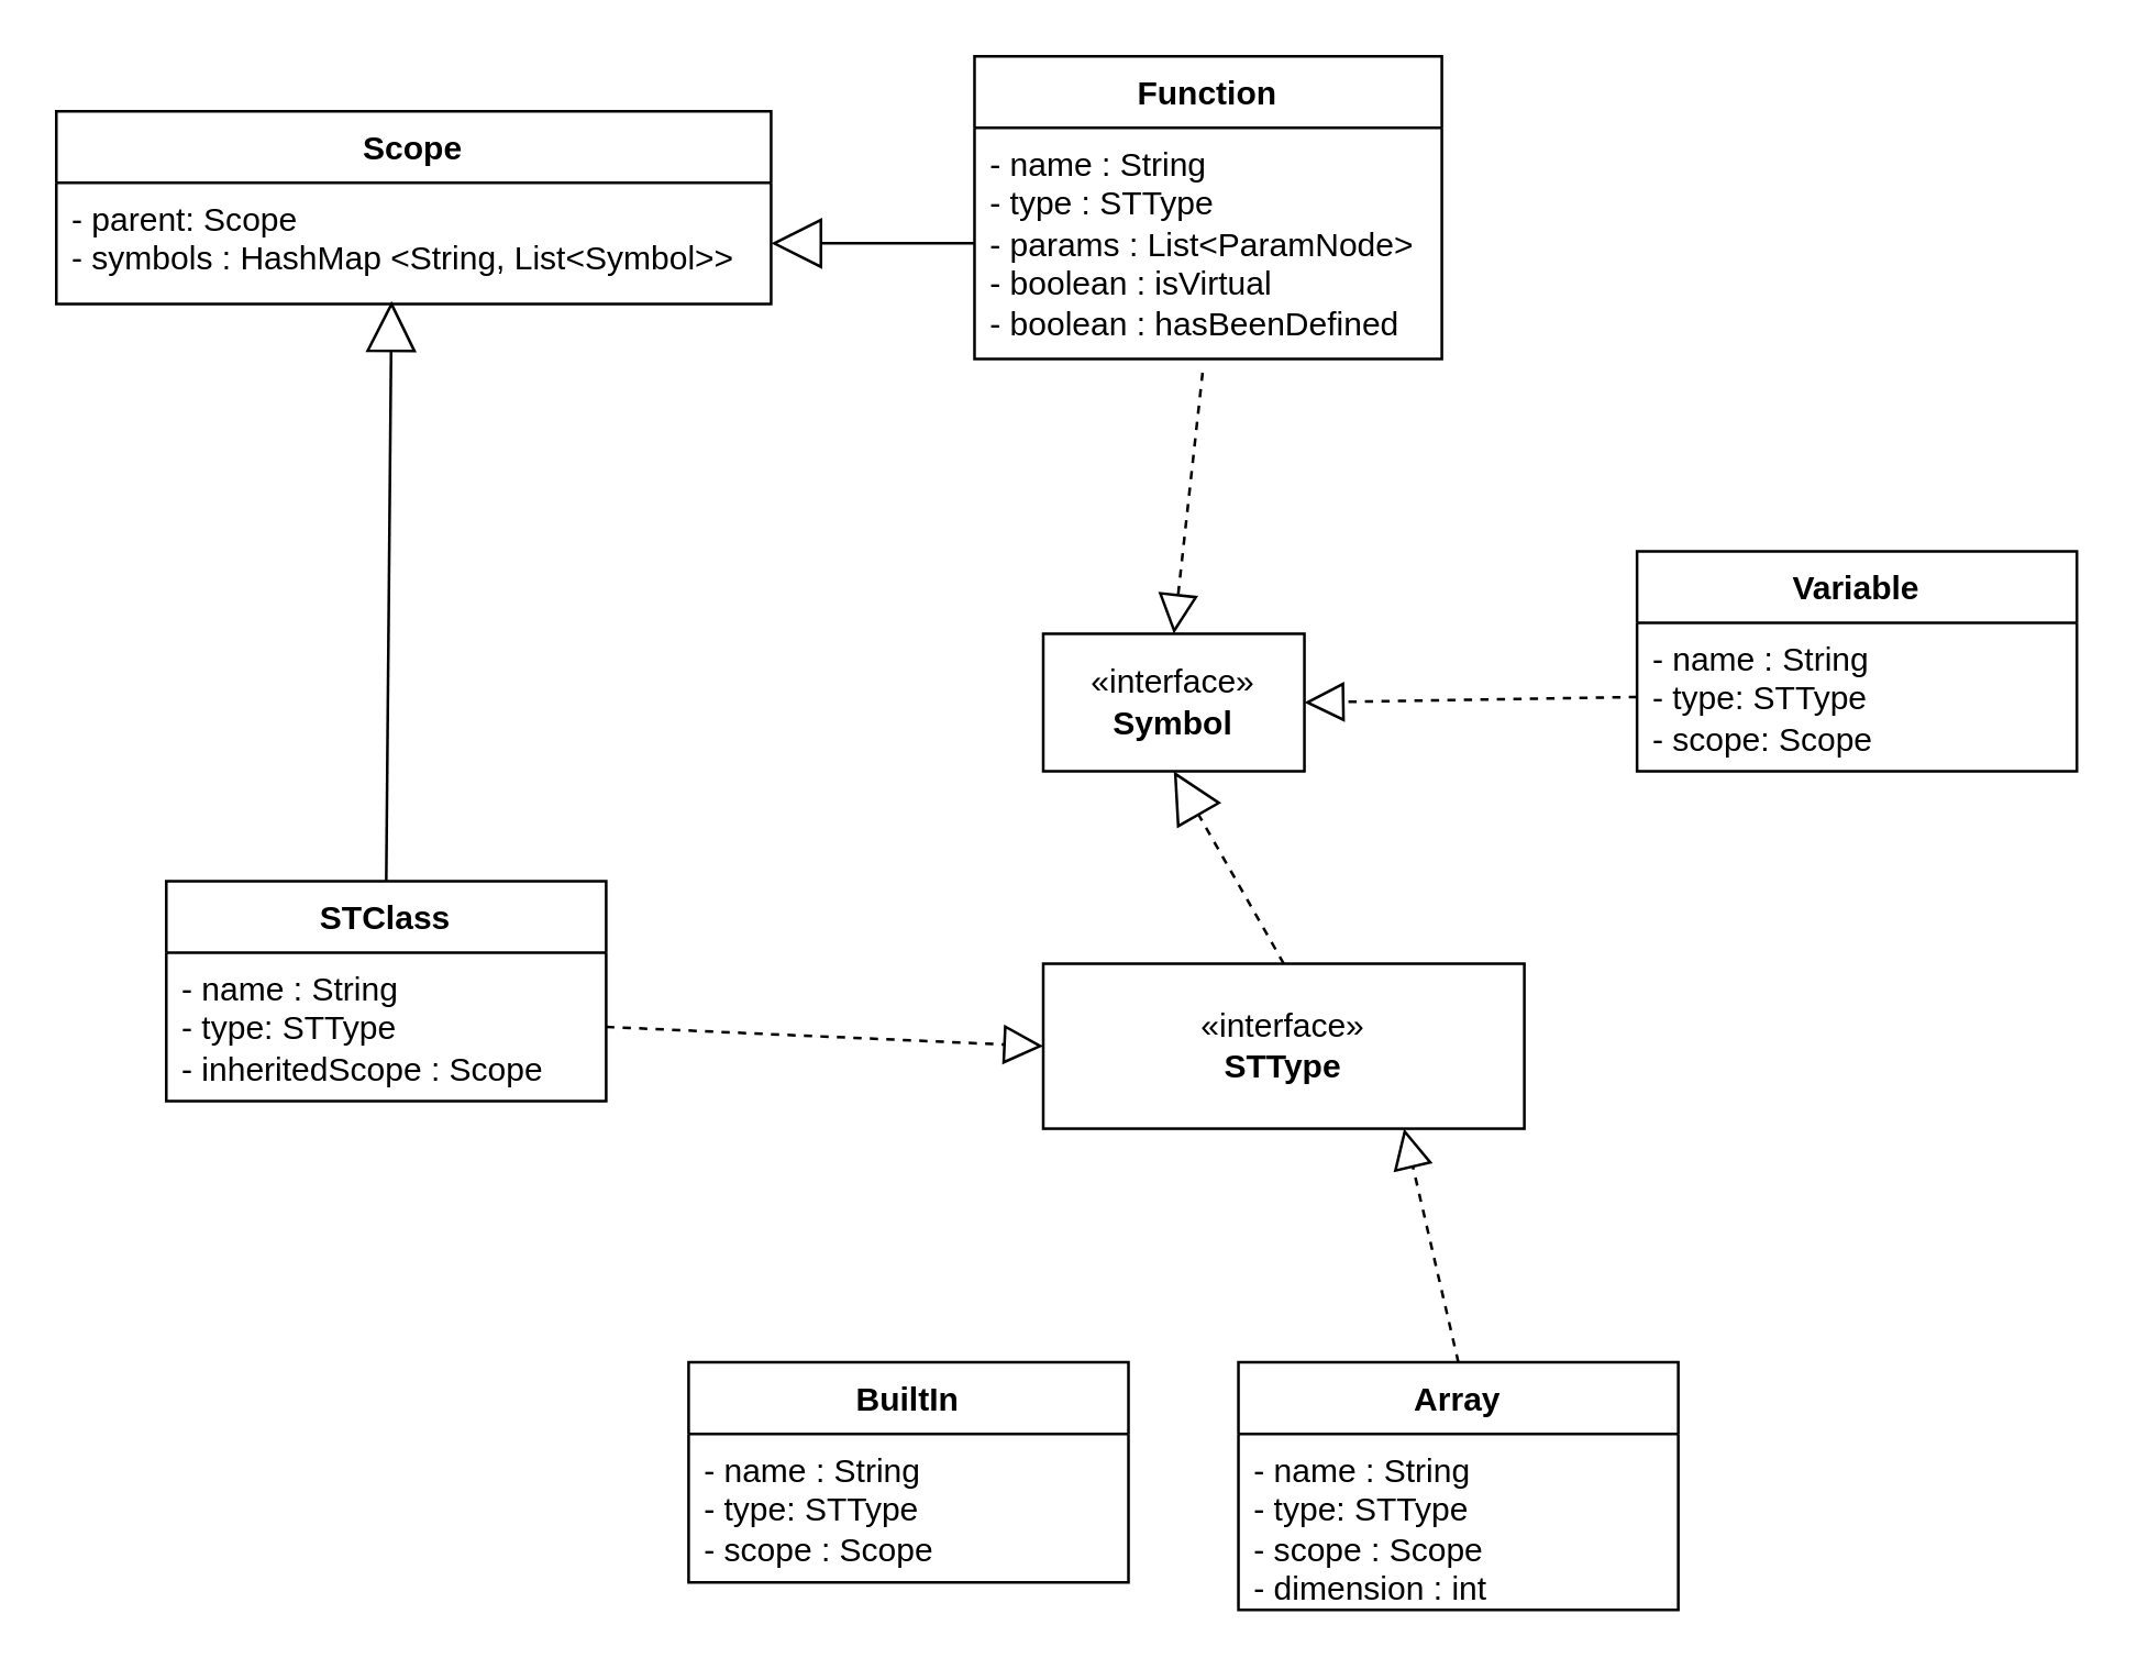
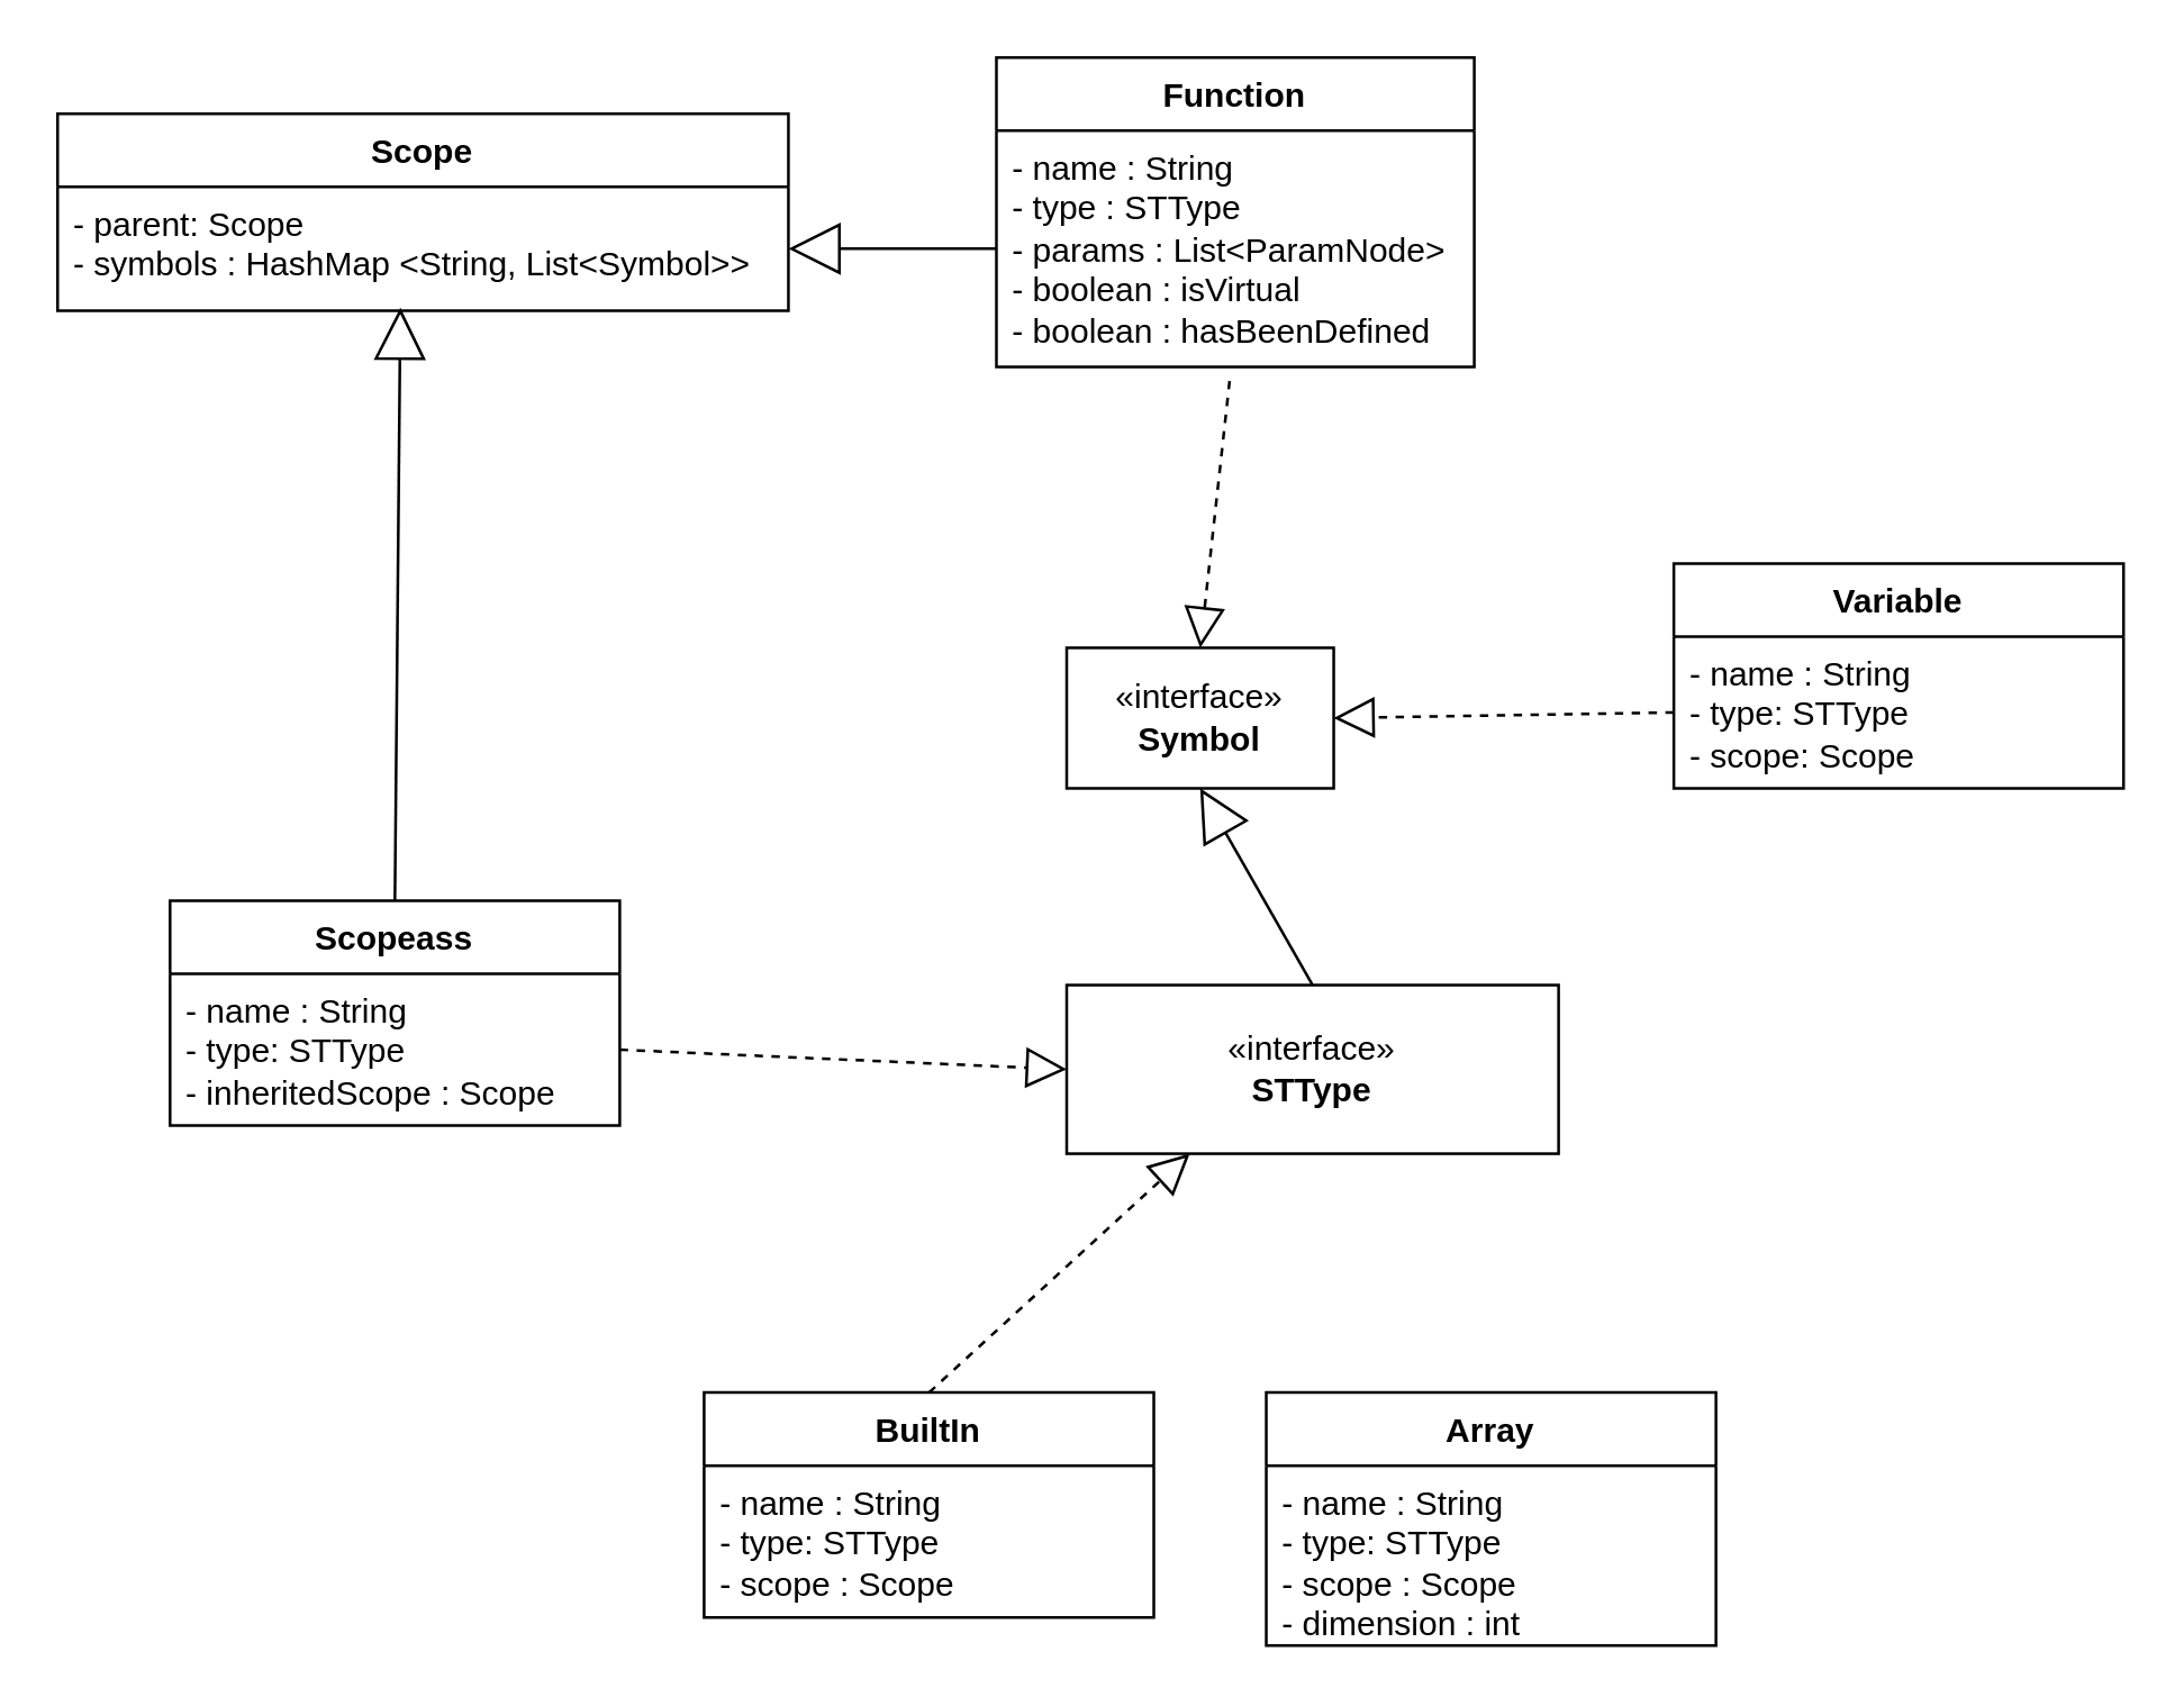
  <mxCell id="0" />
  <mxCell id="1" parent="0" />
  <mxCell id="2" value="«interface»&lt;br&gt;&lt;b&gt;STType&lt;/b&gt;" style="html=1;whiteSpace=wrap;" vertex="1" parent="1"><mxGeometry x="379" y="350" width="175" height="60" as="geometry" /></mxCell>
  <mxCell id="3" value="Array" style="swimlane;fontStyle=1;align=center;verticalAlign=top;childLayout=stackLayout;horizontal=1;startSize=26;horizontalStack=0;resizeParent=1;resizeParentMax=0;resizeLast=0;collapsible=1;marginBottom=0;whiteSpace=wrap;html=1;" vertex="1" parent="1"><mxGeometry x="450" y="495" width="160" height="90" as="geometry" /></mxCell>
  <mxCell id="4" value="- name : String&lt;div&gt;- type: STType&lt;/div&gt;&lt;div&gt;- scope : Scope&lt;/div&gt;&lt;div&gt;- dimension : int&lt;/div&gt;" style="text;strokeColor=none;fillColor=none;align=left;verticalAlign=top;spacingLeft=4;spacingRight=4;overflow=hidden;rotatable=0;points=[[0,0.5],[1,0.5]];portConstraint=eastwest;whiteSpace=wrap;html=1;" vertex="1" parent="3"><mxGeometry y="26" width="160" height="64" as="geometry" /></mxCell>
  <mxCell id="5" value="BuiltIn" style="swimlane;fontStyle=1;align=center;verticalAlign=top;childLayout=stackLayout;horizontal=1;startSize=26;horizontalStack=0;resizeParent=1;resizeParentMax=0;resizeLast=0;collapsible=1;marginBottom=0;whiteSpace=wrap;html=1;" vertex="1" parent="1"><mxGeometry x="250" y="495" width="160" height="80" as="geometry" /></mxCell>
  <mxCell id="6" value="- name : String&lt;div&gt;- type: STType&lt;/div&gt;&lt;div&gt;- scope : Scope&lt;br&gt;&lt;/div&gt;" style="text;strokeColor=none;fillColor=none;align=left;verticalAlign=top;spacingLeft=4;spacingRight=4;overflow=hidden;rotatable=0;points=[[0,0.5],[1,0.5]];portConstraint=eastwest;whiteSpace=wrap;html=1;" vertex="1" parent="5"><mxGeometry y="26" width="160" height="54" as="geometry" /></mxCell>
- <mxCell id="7" value="STCl&lt;span style=&quot;background-color: initial;&quot;&gt;ass&lt;/span&gt;" style="swimlane;fontStyle=1;align=center;verticalAlign=top;childLayout=stackLayout;horizontal=1;startSize=26;horizontalStack=0;resizeParent=1;resizeParentMax=0;resizeLast=0;collapsible=1;marginBottom=0;whiteSpace=wrap;html=1;" vertex="1" parent="1"><mxGeometry x="60" y="320" width="160" height="80" as="geometry" /></mxCell>
+ <mxCell id="7" value="Scope&lt;span style=&quot;background-color: initial;&quot;&gt;ass&lt;/span&gt;" style="swimlane;fontStyle=1;align=center;verticalAlign=top;childLayout=stackLayout;horizontal=1;startSize=26;horizontalStack=0;resizeParent=1;resizeParentMax=0;resizeLast=0;collapsible=1;marginBottom=0;whiteSpace=wrap;html=1;" vertex="1" parent="1"><mxGeometry x="60" y="320" width="160" height="80" as="geometry" /></mxCell>
  <mxCell id="8" value="- name : String&lt;div&gt;- type: STType&lt;/div&gt;&lt;div&gt;- inheritedScope : Scope&lt;br&gt;&lt;/div&gt;" style="text;strokeColor=none;fillColor=none;align=left;verticalAlign=top;spacingLeft=4;spacingRight=4;overflow=hidden;rotatable=0;points=[[0,0.5],[1,0.5]];portConstraint=eastwest;whiteSpace=wrap;html=1;" vertex="1" parent="7"><mxGeometry y="26" width="160" height="54" as="geometry" /></mxCell>
- <mxCell id="10" value="" style="endArrow=block;dashed=1;endFill=0;endSize=12;html=1;rounded=0;exitX=0.5;exitY=0;exitDx=0;exitDy=0;entryX=0.75;entryY=1;entryDx=0;entryDy=0;" edge="1" parent="1" source="3" target="2"><mxGeometry width="160" relative="1" as="geometry"><mxPoint x="340" y="505" as="sourcePoint" /><mxPoint x="417" y="410" as="targetPoint" /></mxGeometry></mxCell>
+ <mxCell id="9" value="" style="endArrow=block;dashed=1;endFill=0;endSize=12;html=1;rounded=0;exitX=0.5;exitY=0;exitDx=0;exitDy=0;entryX=0.25;entryY=1;entryDx=0;entryDy=0;" edge="1" parent="1" source="5" target="2"><mxGeometry width="160" relative="1" as="geometry"><mxPoint x="325" y="420" as="sourcePoint" /><mxPoint x="485" y="420" as="targetPoint" /></mxGeometry></mxCell>
  <mxCell id="11" value="Scope&lt;div&gt;&lt;br&gt;&lt;/div&gt;" style="swimlane;fontStyle=1;align=center;verticalAlign=top;childLayout=stackLayout;horizontal=1;startSize=26;horizontalStack=0;resizeParent=1;resizeParentMax=0;resizeLast=0;collapsible=1;marginBottom=0;whiteSpace=wrap;html=1;" vertex="1" parent="1"><mxGeometry x="20" y="40" width="260" height="70" as="geometry" /></mxCell>
  <mxCell id="12" value="&lt;div&gt;- parent: Scope&lt;/div&gt;&lt;div&gt;- symbols : HashMap &amp;lt;String, List&amp;lt;Symbol&amp;gt;&amp;gt;&lt;/div&gt;" style="text;strokeColor=none;fillColor=none;align=left;verticalAlign=top;spacingLeft=4;spacingRight=4;overflow=hidden;rotatable=0;points=[[0,0.5],[1,0.5]];portConstraint=eastwest;whiteSpace=wrap;html=1;" vertex="1" parent="11"><mxGeometry y="26" width="260" height="44" as="geometry" /></mxCell>
  <mxCell id="13" value="Function" style="swimlane;fontStyle=1;align=center;verticalAlign=top;childLayout=stackLayout;horizontal=1;startSize=26;horizontalStack=0;resizeParent=1;resizeParentMax=0;resizeLast=0;collapsible=1;marginBottom=0;whiteSpace=wrap;html=1;" vertex="1" parent="1"><mxGeometry x="354" y="20" width="170" height="110" as="geometry" /></mxCell>
  <mxCell id="14" value="- name : String&lt;div&gt;- type : STType&lt;/div&gt;&lt;div&gt;- params : List&amp;lt;ParamNode&amp;gt;&amp;nbsp;&lt;br&gt;&lt;/div&gt;&lt;div&gt;- boolean : isVirtual&lt;/div&gt;&lt;div&gt;- boolean : hasBeenDefined&lt;/div&gt;" style="text;strokeColor=none;fillColor=none;align=left;verticalAlign=top;spacingLeft=4;spacingRight=4;overflow=hidden;rotatable=0;points=[[0,0.5],[1,0.5]];portConstraint=eastwest;whiteSpace=wrap;html=1;" vertex="1" parent="13"><mxGeometry y="26" width="170" height="84" as="geometry" /></mxCell>
  <mxCell id="15" value="«interface»&lt;br&gt;&lt;b&gt;Symbol&lt;/b&gt;" style="html=1;whiteSpace=wrap;" vertex="1" parent="1"><mxGeometry x="379" y="230" width="95" height="50" as="geometry" /></mxCell>
  <mxCell id="16" value="Variable" style="swimlane;fontStyle=1;align=center;verticalAlign=top;childLayout=stackLayout;horizontal=1;startSize=26;horizontalStack=0;resizeParent=1;resizeParentMax=0;resizeLast=0;collapsible=1;marginBottom=0;whiteSpace=wrap;html=1;" vertex="1" parent="1"><mxGeometry x="595" y="200" width="160" height="80" as="geometry" /></mxCell>
  <mxCell id="17" value="- name : String&lt;div&gt;- type: STType&lt;/div&gt;&lt;div&gt;- scope: Scope&lt;br&gt;&lt;/div&gt;" style="text;strokeColor=none;fillColor=none;align=left;verticalAlign=top;spacingLeft=4;spacingRight=4;overflow=hidden;rotatable=0;points=[[0,0.5],[1,0.5]];portConstraint=eastwest;whiteSpace=wrap;html=1;" vertex="1" parent="16"><mxGeometry y="26" width="160" height="54" as="geometry" /></mxCell>
- <mxCell id="18" value="" style="endArrow=block;endSize=16;endFill=0;html=1;rounded=0;exitX=0.5;exitY=0;exitDx=0;exitDy=0;entryX=0.5;entryY=1;entryDx=0;entryDy=0;dashed=1;" edge="1" parent="1" source="2" target="15"><mxGeometry x="0.333" y="-41" width="160" relative="1" as="geometry"><mxPoint x="355" y="330" as="sourcePoint" /><mxPoint x="515" y="330" as="targetPoint" /><mxPoint as="offset" /></mxGeometry></mxCell>
+ <mxCell id="18" value="" style="endArrow=block;endSize=16;endFill=0;html=1;rounded=0;exitX=0.5;exitY=0;exitDx=0;exitDy=0;entryX=0.5;entryY=1;entryDx=0;entryDy=0;" edge="1" parent="1" source="2" target="15"><mxGeometry x="0.333" y="-41" width="160" relative="1" as="geometry"><mxPoint x="355" y="330" as="sourcePoint" /><mxPoint x="515" y="330" as="targetPoint" /><mxPoint as="offset" /></mxGeometry></mxCell>
  <mxCell id="19" value="" style="endArrow=block;dashed=1;endFill=0;endSize=12;html=1;rounded=0;exitX=1;exitY=0.5;exitDx=0;exitDy=0;entryX=0;entryY=0.5;entryDx=0;entryDy=0;" edge="1" parent="1" source="8" target="2"><mxGeometry width="160" relative="1" as="geometry"><mxPoint x="315" y="505" as="sourcePoint" /><mxPoint x="392" y="410" as="targetPoint" /></mxGeometry></mxCell>
  <mxCell id="20" value="" style="endArrow=block;endSize=16;endFill=0;html=1;rounded=0;exitX=0.5;exitY=0;exitDx=0;exitDy=0;entryX=0.469;entryY=0.977;entryDx=0;entryDy=0;entryPerimeter=0;" edge="1" parent="1" source="7" target="12"><mxGeometry x="0.333" y="-41" width="160" relative="1" as="geometry"><mxPoint x="419" y="360" as="sourcePoint" /><mxPoint x="419" y="270" as="targetPoint" /><mxPoint as="offset" /></mxGeometry></mxCell>
  <mxCell id="21" value="" style="endArrow=block;endSize=16;endFill=0;html=1;rounded=0;entryX=1;entryY=0.5;entryDx=0;entryDy=0;" edge="1" parent="1" source="14" target="12"><mxGeometry x="0.333" y="-41" width="160" relative="1" as="geometry"><mxPoint x="150" y="330" as="sourcePoint" /><mxPoint x="152" y="119" as="targetPoint" /><mxPoint as="offset" /></mxGeometry></mxCell>
  <mxCell id="22" value="" style="endArrow=block;dashed=1;endFill=0;endSize=12;html=1;rounded=0;exitX=0.488;exitY=1.06;exitDx=0;exitDy=0;entryX=0.5;entryY=0;entryDx=0;entryDy=0;exitPerimeter=0;" edge="1" parent="1" source="14" target="15"><mxGeometry width="160" relative="1" as="geometry"><mxPoint x="515" y="505" as="sourcePoint" /><mxPoint x="447" y="410" as="targetPoint" /></mxGeometry></mxCell>
  <mxCell id="23" value="" style="endArrow=block;dashed=1;endFill=0;endSize=12;html=1;rounded=0;exitX=0;exitY=0.5;exitDx=0;exitDy=0;entryX=1;entryY=0.5;entryDx=0;entryDy=0;" edge="1" parent="1" source="17" target="15"><mxGeometry width="160" relative="1" as="geometry"><mxPoint x="532" y="145" as="sourcePoint" /><mxPoint x="444" y="240" as="targetPoint" /></mxGeometry></mxCell>
